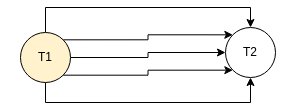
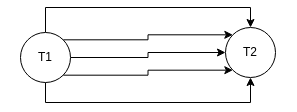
  <mxCell id="0" />
  <mxCell id="1" parent="0" />
  <mxCell id="2" style="edgeStyle=orthogonalEdgeStyle;rounded=0;orthogonalLoop=1;jettySize=auto;html=1;exitX=0.5;exitY=1;exitDx=0;exitDy=0;entryX=0.5;entryY=1;entryDx=0;entryDy=0;" edge="1" parent="1" source="7" target="8"><mxGeometry relative="1" as="geometry" /></mxCell>
  <mxCell id="3" style="edgeStyle=orthogonalEdgeStyle;rounded=0;orthogonalLoop=1;jettySize=auto;html=1;exitX=1;exitY=1;exitDx=0;exitDy=0;entryX=0;entryY=1;entryDx=0;entryDy=0;" edge="1" parent="1" source="7" target="8"><mxGeometry relative="1" as="geometry" /></mxCell>
  <mxCell id="4" style="edgeStyle=orthogonalEdgeStyle;rounded=0;orthogonalLoop=1;jettySize=auto;html=1;exitX=1;exitY=0.5;exitDx=0;exitDy=0;entryX=0;entryY=0.5;entryDx=0;entryDy=0;" edge="1" parent="1" source="7" target="8"><mxGeometry relative="1" as="geometry" /></mxCell>
  <mxCell id="5" style="edgeStyle=orthogonalEdgeStyle;rounded=0;orthogonalLoop=1;jettySize=auto;html=1;exitX=1;exitY=0;exitDx=0;exitDy=0;entryX=0;entryY=0;entryDx=0;entryDy=0;" edge="1" parent="1" source="7" target="8"><mxGeometry relative="1" as="geometry" /></mxCell>
  <mxCell id="6" style="edgeStyle=orthogonalEdgeStyle;rounded=0;orthogonalLoop=1;jettySize=auto;html=1;exitX=0.5;exitY=0;exitDx=0;exitDy=0;entryX=0.5;entryY=0;entryDx=0;entryDy=0;" edge="1" parent="1" source="7" target="8"><mxGeometry relative="1" as="geometry" /></mxCell>
- <mxCell id="7" value="T1" style="ellipse;whiteSpace=wrap;html=1;aspect=fixed;fillColor=#fff2cc;" vertex="1" parent="1"><mxGeometry x="20" y="25" width="50" height="50" as="geometry" /></mxCell>
+ <mxCell id="7" value="T1" style="ellipse;whiteSpace=wrap;html=1;aspect=fixed;" vertex="1" parent="1"><mxGeometry x="20" y="25" width="50" height="50" as="geometry" /></mxCell>
  <mxCell id="8" value="T2" style="ellipse;whiteSpace=wrap;html=1;aspect=fixed;" vertex="1" parent="1"><mxGeometry x="225" y="20" width="50" height="50" as="geometry" /></mxCell>
